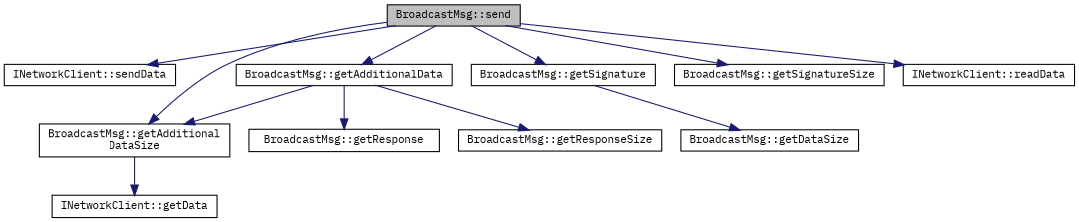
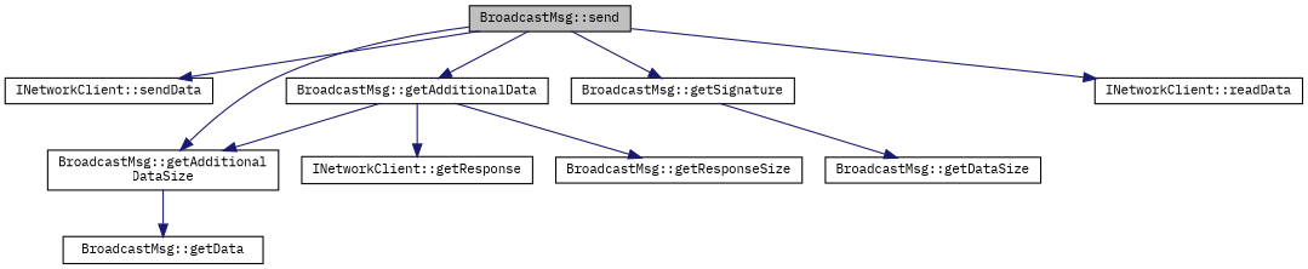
  digraph {
    fontname="IBM Plex Mono"
    rankdir=TB
    node [color=black fillcolor=white fontname="IBM Plex Mono" fontsize=10 shape=record style=filled]
    edge [color=midnightblue fontname="IBM Plex Mono" fontsize=10 labelfontname=Helvetica labelfontsize=10 style=solid]
    n1 [fillcolor=grey75 fontcolor=black height=0.2 label="BroadcastMsg::send" width=0.4]
    n2 [height=0.2 label="INetworkClient::sendData" width=0.4]
    n3 [height=0.2 label="BroadcastMsg::getAdditionalData" width=0.4]
    n4 [height=0.2 label="BroadcastMsg::getAdditional\lDataSize" width=0.4]
    n5 [height=0.2 label="BroadcastMsg::getSignature" width=0.4]
-   n6 [height=0.2 label="BroadcastMsg::getSignatureSize" width=0.4]
    n7 [height=0.2 label="INetworkClient::readData" width=0.4]
-   n8 [height=0.2 label="INetworkClient::getData" width=0.4]
+   n8 [height=0.2 label="BroadcastMsg::getData" width=0.4]
    n9 [height=0.2 label="BroadcastMsg::getDataSize" width=0.4]
-   n10 [height=0.2 label="BroadcastMsg::getResponse" width=0.4]
+   n10 [height=0.2 label="INetworkClient::getResponse" width=0.4]
    n11 [height=0.2 label="BroadcastMsg::getResponseSize" width=0.4]
    n1 -> n2
    n1 -> n3
    n1 -> n4
    n1 -> n5
-   n1 -> n6
    n1 -> n7
    n3 -> n4
    n3 -> n10
    n3 -> n11
    n4 -> n8
    n5 -> n9
  }
